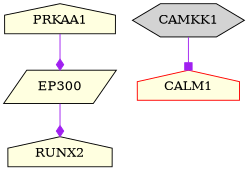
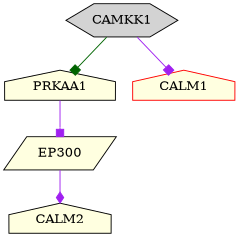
  digraph {
    node [fillcolor=lightyellow shape=house style=filled]
    edge [arrowhead=diamond color=purple penwidth=1]
    EP300 [shape=parallelogram]
-   RUNX2 [color=black]
+   RUNX2 [color=black label=CALM2]
    PRKAA1
    CALM1 [color=red]
    CAMKK1 [fillcolor=lightgrey shape=hexagon]
    EP300 -> RUNX2
-   PRKAA1 -> EP300
+   PRKAA1 -> EP300 [arrowhead=box]
+   CAMKK1 -> PRKAA1 [arrowhead=box color=darkgreen]
    CAMKK1 -> CALM1 [arrowhead=box]
  }
